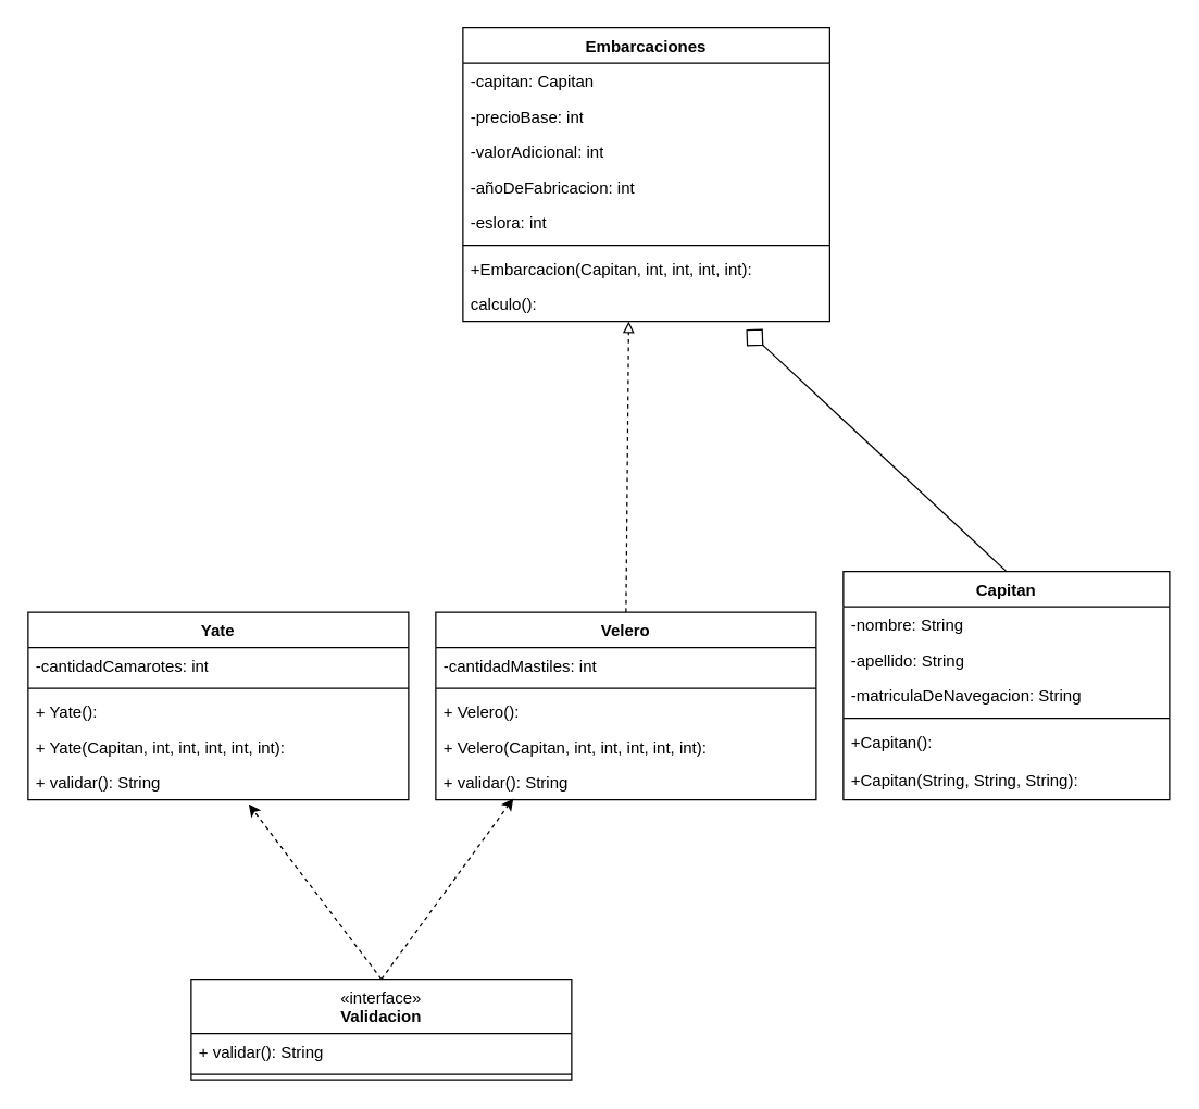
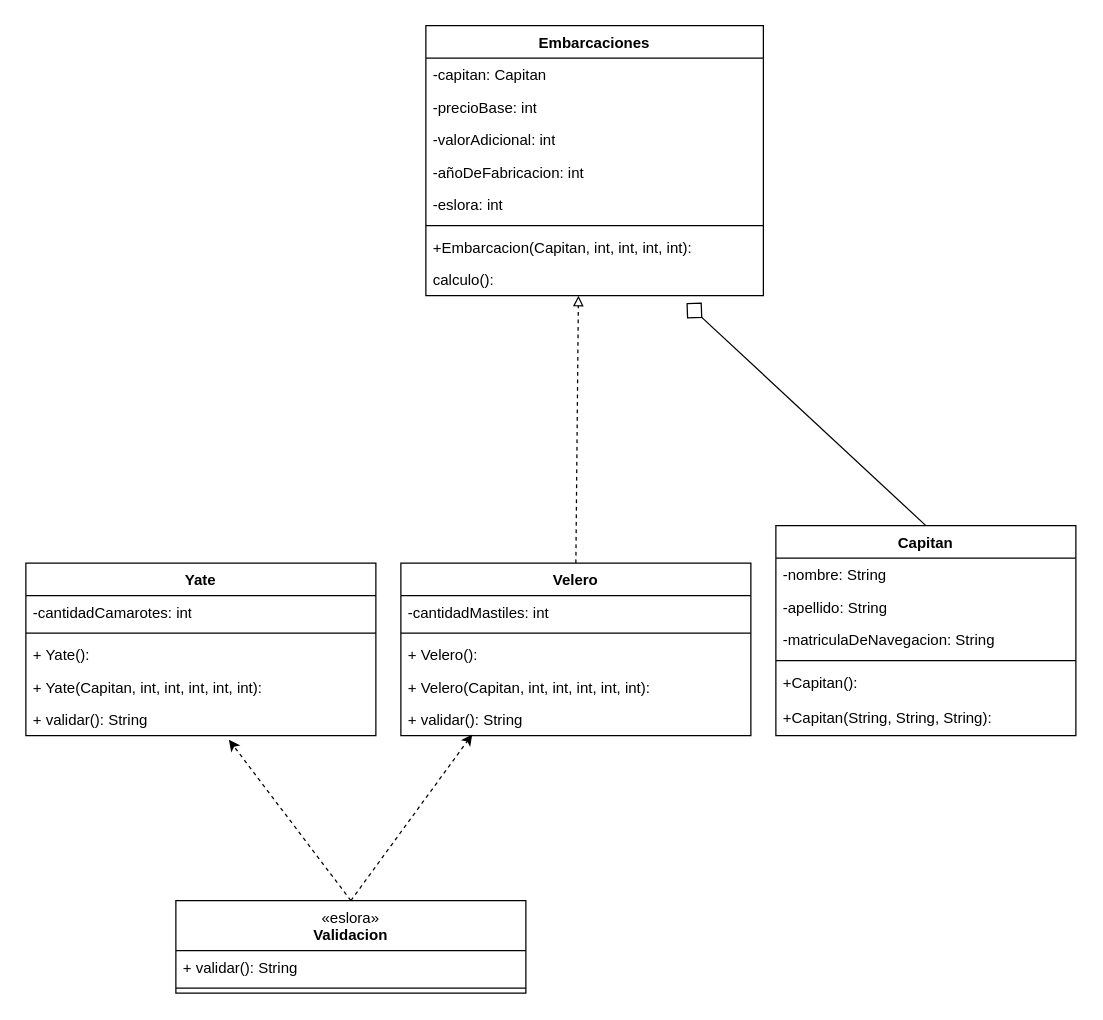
  <mxCell id="0" />
  <mxCell id="1" parent="0" />
  <mxCell id="2" value="Yate" style="swimlane;fontStyle=1;align=center;verticalAlign=top;childLayout=stackLayout;horizontal=1;startSize=26;horizontalStack=0;resizeParent=1;resizeParentMax=0;resizeLast=0;collapsible=1;marginBottom=0;whiteSpace=wrap;html=1;" parent="1" vertex="1"><mxGeometry x="20" y="450" width="280" height="138" as="geometry"><mxRectangle x="490" y="18" width="70" height="30" as="alternateBounds" /></mxGeometry></mxCell>
  <mxCell id="3" value="-cantidadCamarotes: int" style="text;strokeColor=none;fillColor=none;align=left;verticalAlign=top;spacingLeft=4;spacingRight=4;overflow=hidden;rotatable=0;points=[[0,0.5],[1,0.5]];portConstraint=eastwest;whiteSpace=wrap;html=1;" parent="2" vertex="1"><mxGeometry y="26" width="280" height="26" as="geometry" /></mxCell>
  <mxCell id="4" value="" style="line;strokeWidth=1;fillColor=none;align=left;verticalAlign=middle;spacingTop=-1;spacingLeft=3;spacingRight=3;rotatable=0;labelPosition=right;points=[];portConstraint=eastwest;strokeColor=inherit;" parent="2" vertex="1"><mxGeometry y="52" width="280" height="8" as="geometry" /></mxCell>
  <mxCell id="5" value="+ Yate():" style="text;strokeColor=none;fillColor=none;align=left;verticalAlign=top;spacingLeft=4;spacingRight=4;overflow=hidden;rotatable=0;points=[[0,0.5],[1,0.5]];portConstraint=eastwest;whiteSpace=wrap;html=1;" parent="2" vertex="1"><mxGeometry y="60" width="280" height="26" as="geometry" /></mxCell>
  <mxCell id="6" value="+ Yate(Capitan, int, int, int, int, int):" style="text;strokeColor=none;fillColor=none;align=left;verticalAlign=top;spacingLeft=4;spacingRight=4;overflow=hidden;rotatable=0;points=[[0,0.5],[1,0.5]];portConstraint=eastwest;whiteSpace=wrap;html=1;" parent="2" vertex="1"><mxGeometry y="86" width="280" height="26" as="geometry" /></mxCell>
  <mxCell id="7" value="+ validar(): String" style="text;strokeColor=none;fillColor=none;align=left;verticalAlign=top;spacingLeft=4;spacingRight=4;overflow=hidden;rotatable=0;points=[[0,0.5],[1,0.5]];portConstraint=eastwest;whiteSpace=wrap;html=1;" parent="2" vertex="1"><mxGeometry y="112" width="280" height="26" as="geometry" /></mxCell>
  <mxCell id="8" value="Velero" style="swimlane;fontStyle=1;align=center;verticalAlign=top;childLayout=stackLayout;horizontal=1;startSize=26;horizontalStack=0;resizeParent=1;resizeParentMax=0;resizeLast=0;collapsible=1;marginBottom=0;whiteSpace=wrap;html=1;" parent="1" vertex="1"><mxGeometry x="320" y="450" width="280" height="138" as="geometry"><mxRectangle x="-290" y="18" width="80" height="30" as="alternateBounds" /></mxGeometry></mxCell>
  <mxCell id="9" value="-cantidadMastiles: int" style="text;strokeColor=none;fillColor=none;align=left;verticalAlign=top;spacingLeft=4;spacingRight=4;overflow=hidden;rotatable=0;points=[[0,0.5],[1,0.5]];portConstraint=eastwest;whiteSpace=wrap;html=1;" parent="8" vertex="1"><mxGeometry y="26" width="280" height="26" as="geometry" /></mxCell>
  <mxCell id="10" value="" style="line;strokeWidth=1;fillColor=none;align=left;verticalAlign=middle;spacingTop=-1;spacingLeft=3;spacingRight=3;rotatable=0;labelPosition=right;points=[];portConstraint=eastwest;strokeColor=inherit;" parent="8" vertex="1"><mxGeometry y="52" width="280" height="8" as="geometry" /></mxCell>
  <mxCell id="11" value="+ Velero():" style="text;strokeColor=none;fillColor=none;align=left;verticalAlign=top;spacingLeft=4;spacingRight=4;overflow=hidden;rotatable=0;points=[[0,0.5],[1,0.5]];portConstraint=eastwest;whiteSpace=wrap;html=1;" parent="8" vertex="1"><mxGeometry y="60" width="280" height="26" as="geometry" /></mxCell>
  <mxCell id="12" value="+ Velero(Capitan, int, int, int, int, int):" style="text;strokeColor=none;fillColor=none;align=left;verticalAlign=top;spacingLeft=4;spacingRight=4;overflow=hidden;rotatable=0;points=[[0,0.5],[1,0.5]];portConstraint=eastwest;whiteSpace=wrap;html=1;" parent="8" vertex="1"><mxGeometry y="86" width="280" height="26" as="geometry" /></mxCell>
  <mxCell id="13" value="+ validar(): String" style="text;strokeColor=none;fillColor=none;align=left;verticalAlign=top;spacingLeft=4;spacingRight=4;overflow=hidden;rotatable=0;points=[[0,0.5],[1,0.5]];portConstraint=eastwest;whiteSpace=wrap;html=1;" parent="8" vertex="1"><mxGeometry y="112" width="280" height="26" as="geometry" /></mxCell>
  <mxCell id="14" value="Embarcaciones" style="swimlane;fontStyle=1;align=center;verticalAlign=top;childLayout=stackLayout;horizontal=1;startSize=26;horizontalStack=0;resizeParent=1;resizeParentMax=0;resizeLast=0;collapsible=1;marginBottom=0;whiteSpace=wrap;html=1;" parent="1" vertex="1"><mxGeometry x="340" y="20" width="270" height="216" as="geometry"><mxRectangle x="80" y="-230" width="130" height="30" as="alternateBounds" /></mxGeometry></mxCell>
  <mxCell id="15" value="-capitan: Capitan" style="text;strokeColor=none;fillColor=none;align=left;verticalAlign=top;spacingLeft=4;spacingRight=4;overflow=hidden;rotatable=0;points=[[0,0.5],[1,0.5]];portConstraint=eastwest;whiteSpace=wrap;html=1;" parent="14" vertex="1"><mxGeometry y="26" width="270" height="26" as="geometry" /></mxCell>
  <mxCell id="16" value="-precioBase: int" style="text;strokeColor=none;fillColor=none;align=left;verticalAlign=top;spacingLeft=4;spacingRight=4;overflow=hidden;rotatable=0;points=[[0,0.5],[1,0.5]];portConstraint=eastwest;whiteSpace=wrap;html=1;" parent="14" vertex="1"><mxGeometry y="52" width="270" height="26" as="geometry" /></mxCell>
  <mxCell id="17" value="-valorAdicional: int" style="text;strokeColor=none;fillColor=none;align=left;verticalAlign=top;spacingLeft=4;spacingRight=4;overflow=hidden;rotatable=0;points=[[0,0.5],[1,0.5]];portConstraint=eastwest;whiteSpace=wrap;html=1;" parent="14" vertex="1"><mxGeometry y="78" width="270" height="26" as="geometry" /></mxCell>
  <mxCell id="18" value="-añoDeFabricacion: int" style="text;strokeColor=none;fillColor=none;align=left;verticalAlign=top;spacingLeft=4;spacingRight=4;overflow=hidden;rotatable=0;points=[[0,0.5],[1,0.5]];portConstraint=eastwest;whiteSpace=wrap;html=1;" parent="14" vertex="1"><mxGeometry y="104" width="270" height="26" as="geometry" /></mxCell>
  <mxCell id="19" value="-eslora: int" style="text;strokeColor=none;fillColor=none;align=left;verticalAlign=top;spacingLeft=4;spacingRight=4;overflow=hidden;rotatable=0;points=[[0,0.5],[1,0.5]];portConstraint=eastwest;whiteSpace=wrap;html=1;" parent="14" vertex="1"><mxGeometry y="130" width="270" height="26" as="geometry" /></mxCell>
  <mxCell id="20" value="" style="line;strokeWidth=1;fillColor=none;align=left;verticalAlign=middle;spacingTop=-1;spacingLeft=3;spacingRight=3;rotatable=0;labelPosition=right;points=[];portConstraint=eastwest;strokeColor=inherit;" parent="14" vertex="1"><mxGeometry y="156" width="270" height="8" as="geometry" /></mxCell>
  <mxCell id="21" value="+Embarcacion(Capitan, int, int, int, int):" style="text;strokeColor=none;fillColor=none;align=left;verticalAlign=top;spacingLeft=4;spacingRight=4;overflow=hidden;rotatable=0;points=[[0,0.5],[1,0.5]];portConstraint=eastwest;whiteSpace=wrap;html=1;" parent="14" vertex="1"><mxGeometry y="164" width="270" height="26" as="geometry" /></mxCell>
  <mxCell id="22" value="calculo():" style="text;strokeColor=none;fillColor=none;align=left;verticalAlign=top;spacingLeft=4;spacingRight=4;overflow=hidden;rotatable=0;points=[[0,0.5],[1,0.5]];portConstraint=eastwest;whiteSpace=wrap;html=1;" parent="14" vertex="1"><mxGeometry y="190" width="270" height="26" as="geometry" /></mxCell>
  <mxCell id="23" value="Capitan" style="swimlane;fontStyle=1;align=center;verticalAlign=top;childLayout=stackLayout;horizontal=1;startSize=26;horizontalStack=0;resizeParent=1;resizeParentMax=0;resizeLast=0;collapsible=1;marginBottom=0;whiteSpace=wrap;html=1;" parent="1" vertex="1"><mxGeometry x="620" y="420" width="240" height="168" as="geometry"><mxRectangle x="100" y="350" width="80" height="30" as="alternateBounds" /></mxGeometry></mxCell>
  <mxCell id="24" value="-nombre: String" style="text;strokeColor=none;fillColor=none;align=left;verticalAlign=top;spacingLeft=4;spacingRight=4;overflow=hidden;rotatable=0;points=[[0,0.5],[1,0.5]];portConstraint=eastwest;whiteSpace=wrap;html=1;" parent="23" vertex="1"><mxGeometry y="26" width="240" height="26" as="geometry" /></mxCell>
  <mxCell id="25" value="-apellido: String" style="text;strokeColor=none;fillColor=none;align=left;verticalAlign=top;spacingLeft=4;spacingRight=4;overflow=hidden;rotatable=0;points=[[0,0.5],[1,0.5]];portConstraint=eastwest;whiteSpace=wrap;html=1;" parent="23" vertex="1"><mxGeometry y="52" width="240" height="26" as="geometry" /></mxCell>
  <mxCell id="26" value="-matriculaDeNavegacion: String" style="text;strokeColor=none;fillColor=none;align=left;verticalAlign=top;spacingLeft=4;spacingRight=4;overflow=hidden;rotatable=0;points=[[0,0.5],[1,0.5]];portConstraint=eastwest;whiteSpace=wrap;html=1;" parent="23" vertex="1"><mxGeometry y="78" width="240" height="26" as="geometry" /></mxCell>
  <mxCell id="27" value="" style="line;strokeWidth=1;fillColor=none;align=left;verticalAlign=middle;spacingTop=-1;spacingLeft=3;spacingRight=3;rotatable=0;labelPosition=right;points=[];portConstraint=eastwest;strokeColor=inherit;" parent="23" vertex="1"><mxGeometry y="104" width="240" height="8" as="geometry" /></mxCell>
  <mxCell id="28" value="+Capitan():" style="text;strokeColor=none;fillColor=none;align=left;verticalAlign=top;spacingLeft=4;spacingRight=4;overflow=hidden;rotatable=0;points=[[0,0.5],[1,0.5]];portConstraint=eastwest;whiteSpace=wrap;html=1;" parent="23" vertex="1"><mxGeometry y="112" width="240" height="28" as="geometry" /></mxCell>
  <mxCell id="29" value="+Capitan(String, String, String):" style="text;strokeColor=none;fillColor=none;align=left;verticalAlign=top;spacingLeft=4;spacingRight=4;overflow=hidden;rotatable=0;points=[[0,0.5],[1,0.5]];portConstraint=eastwest;whiteSpace=wrap;html=1;" parent="23" vertex="1"><mxGeometry y="140" width="240" height="28" as="geometry" /></mxCell>
  <mxCell id="30" value="" style="edgeStyle=none;orthogonalLoop=1;jettySize=auto;html=1;endArrow=diamond;endFill=0;exitX=0.5;exitY=0;exitDx=0;exitDy=0;jumpSize=26;targetPerimeterSpacing=0;strokeWidth=1;sourcePerimeterSpacing=0;startSize=0;endSize=15;entryX=0.772;entryY=1.231;entryDx=0;entryDy=0;entryPerimeter=0;" parent="1" source="23" edge="1" target="22"><mxGeometry width="100" relative="1" as="geometry"><mxPoint x="590" y="390" as="sourcePoint" /><mxPoint x="740" y="290" as="targetPoint" /><Array as="points" /></mxGeometry></mxCell>
  <mxCell id="31" value="" style="edgeStyle=none;orthogonalLoop=1;jettySize=auto;html=1;endArrow=block;endFill=0;exitX=0.5;exitY=0;exitDx=0;exitDy=0;entryX=0.452;entryY=1;entryDx=0;entryDy=0;entryPerimeter=0;dashed=1;" parent="1" source="8" target="22" edge="1"><mxGeometry width="100" relative="1" as="geometry"><mxPoint x="540" y="-190" as="sourcePoint" /><mxPoint x="640" y="285" as="targetPoint" /><Array as="points" /></mxGeometry></mxCell>
  <mxCell id="32" value="" style="edgeStyle=none;orthogonalLoop=1;jettySize=auto;html=1;rounded=0;elbow=vertical;entryX=0.204;entryY=0.962;entryDx=0;entryDy=0;dashed=1;entryPerimeter=0;exitX=0.5;exitY=0;exitDx=0;exitDy=0;" parent="1" source="34" target="13" edge="1"><mxGeometry width="100" relative="1" as="geometry"><mxPoint x="520" y="690" as="sourcePoint" /><mxPoint x="740" y="700" as="targetPoint" /><Array as="points" /></mxGeometry></mxCell>
  <mxCell id="33" value="" style="edgeStyle=none;orthogonalLoop=1;jettySize=auto;html=1;rounded=0;elbow=vertical;entryX=0.58;entryY=1.128;entryDx=0;entryDy=0;dashed=1;entryPerimeter=0;exitX=0.5;exitY=0;exitDx=0;exitDy=0;" parent="1" source="34" target="7" edge="1"><mxGeometry width="100" relative="1" as="geometry"><mxPoint x="460" y="690" as="sourcePoint" /><mxPoint x="795" y="575" as="targetPoint" /><Array as="points" /></mxGeometry></mxCell>
- <mxCell id="34" value="&lt;span style=&quot;font-weight: 400;&quot;&gt;«interface»&lt;/span&gt;&lt;br style=&quot;font-weight: 400;&quot;&gt;&lt;b&gt;Validacion&lt;/b&gt;" style="swimlane;fontStyle=1;align=center;verticalAlign=top;childLayout=stackLayout;horizontal=1;startSize=40;horizontalStack=0;resizeParent=1;resizeParentMax=0;resizeLast=0;collapsible=1;marginBottom=0;whiteSpace=wrap;html=1;" parent="1" vertex="1"><mxGeometry x="140" y="720" width="280" height="74" as="geometry"><mxRectangle x="-290" y="18" width="80" height="30" as="alternateBounds" /></mxGeometry></mxCell>
+ <mxCell id="34" value="&lt;span style=&quot;font-weight: 400;&quot;&gt;«eslora»&lt;/span&gt;&lt;br style=&quot;font-weight: 400;&quot;&gt;&lt;b&gt;Validacion&lt;/b&gt;" style="swimlane;fontStyle=1;align=center;verticalAlign=top;childLayout=stackLayout;horizontal=1;startSize=40;horizontalStack=0;resizeParent=1;resizeParentMax=0;resizeLast=0;collapsible=1;marginBottom=0;whiteSpace=wrap;html=1;" parent="1" vertex="1"><mxGeometry x="140" y="720" width="280" height="74" as="geometry"><mxRectangle x="-290" y="18" width="80" height="30" as="alternateBounds" /></mxGeometry></mxCell>
  <mxCell id="35" value="+ validar(): String" style="text;strokeColor=none;fillColor=none;align=left;verticalAlign=top;spacingLeft=4;spacingRight=4;overflow=hidden;rotatable=0;points=[[0,0.5],[1,0.5]];portConstraint=eastwest;whiteSpace=wrap;html=1;" parent="34" vertex="1"><mxGeometry y="40" width="280" height="26" as="geometry" /></mxCell>
  <mxCell id="36" value="" style="line;strokeWidth=1;fillColor=none;align=left;verticalAlign=middle;spacingTop=-1;spacingLeft=3;spacingRight=3;rotatable=0;labelPosition=right;points=[];portConstraint=eastwest;strokeColor=inherit;" parent="34" vertex="1"><mxGeometry y="66" width="280" height="8" as="geometry" /></mxCell>
